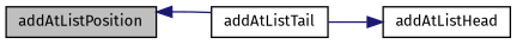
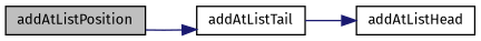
  digraph {
    fontname="Fira Sans"
    rankdir=LR
    node [color=black fillcolor=white fontname="Fira Sans" fontsize=10 shape=record style=filled]
    edge [color=midnightblue fontname="Fira Sans" fontsize=10 labelfontname=Helvetica labelfontsize=10 style=solid]
    n1 [fillcolor=grey75 fontcolor=black height=0.2 label=addAtListPosition width=0.4]
    n2 [height=0.2 label=addAtListTail width=0.4]
    n3 [height=0.2 label=addAtListHead width=0.4]
-   n2 -> n1
+   n1 -> n2
    n2 -> n3
  }
